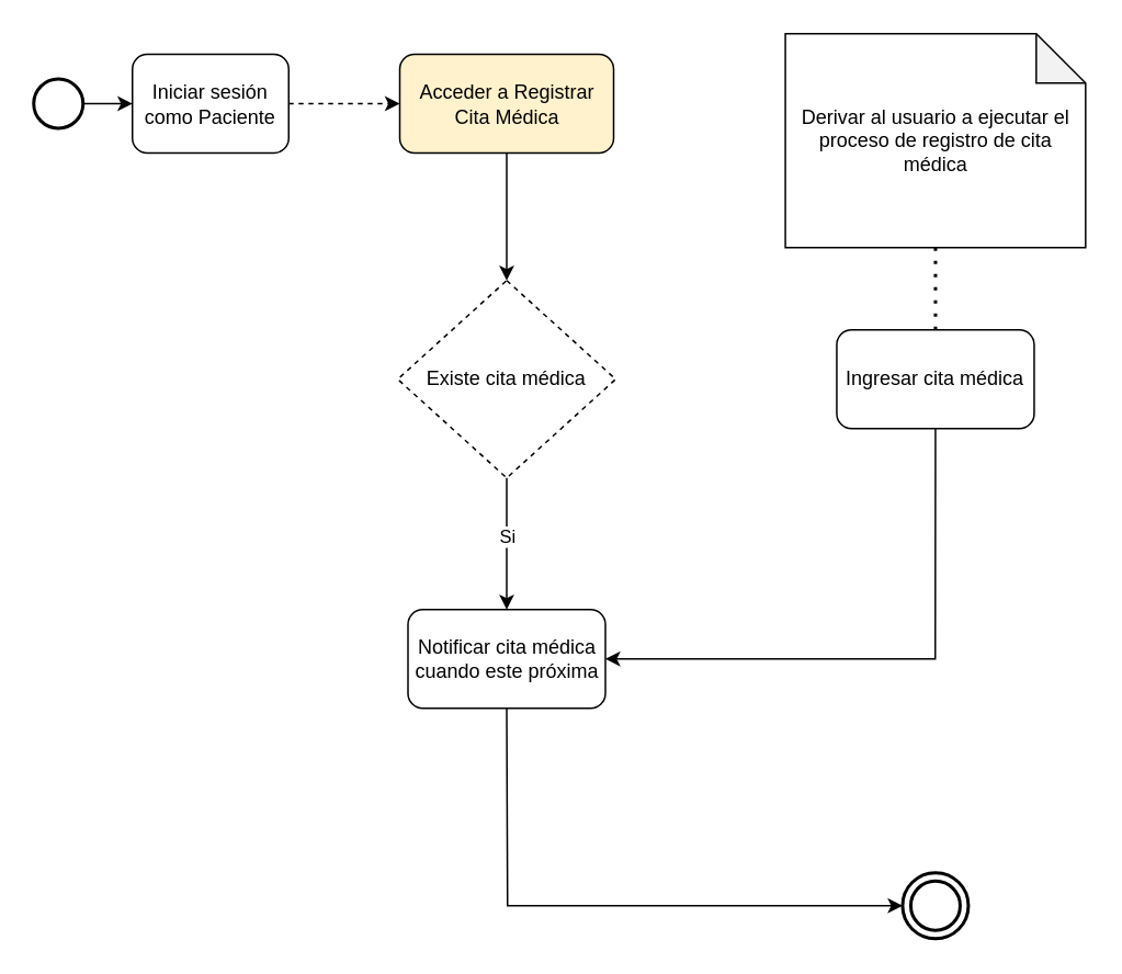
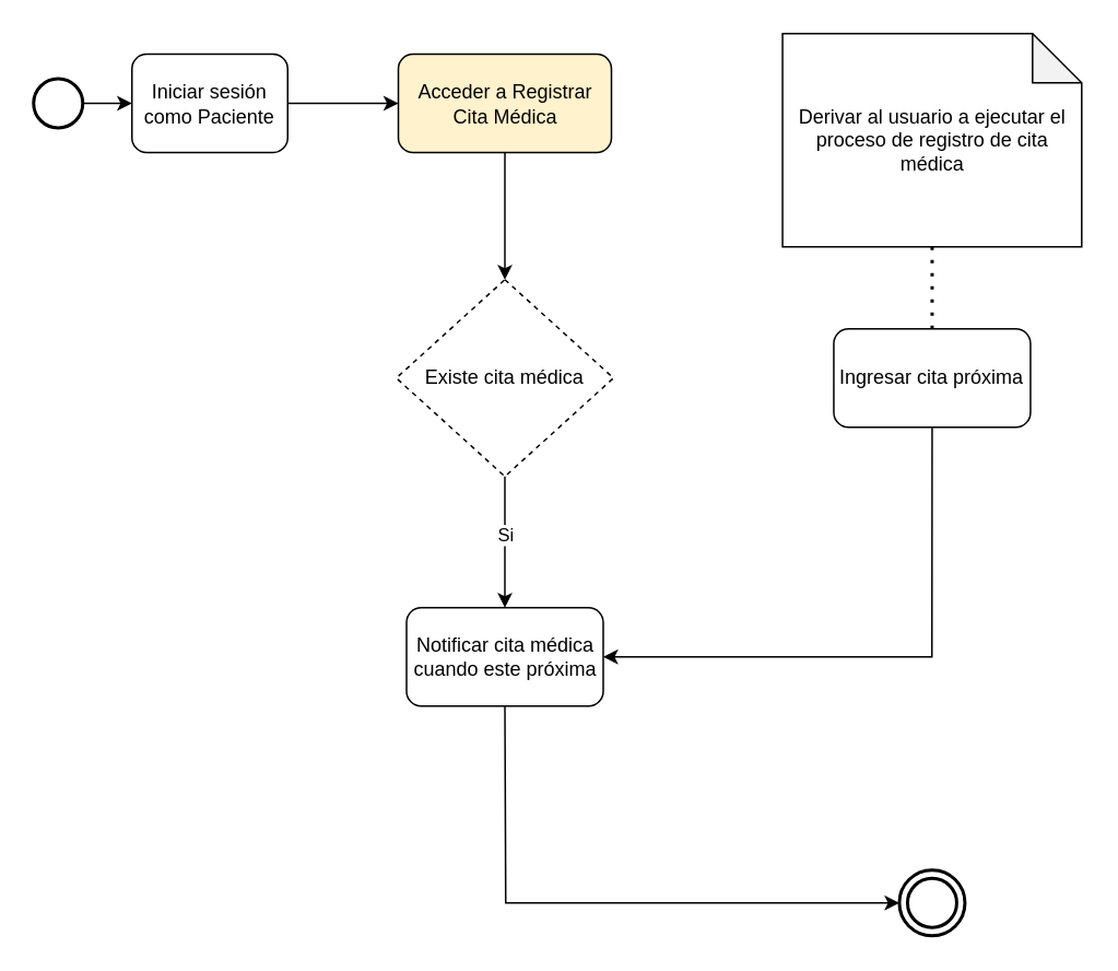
  <mxCell id="0" />
  <mxCell id="1" parent="0" />
  <mxCell id="2" value="" style="strokeWidth=2;html=1;shape=mxgraph.flowchart.start_2;whiteSpace=wrap;" vertex="1" parent="1"><mxGeometry x="20" y="47.5" width="30" height="30" as="geometry" /></mxCell>
  <mxCell id="3" value="" style="ellipse;shape=doubleEllipse;whiteSpace=wrap;html=1;aspect=fixed;perimeterSpacing=0;strokeWidth=2;" vertex="1" parent="1"><mxGeometry x="548.13" y="530" width="40" height="40" as="geometry" /></mxCell>
  <mxCell id="4" value="Iniciar sesión como Paciente" style="rounded=1;whiteSpace=wrap;html=1;" vertex="1" parent="1"><mxGeometry x="80" y="32.5" width="95" height="60" as="geometry" /></mxCell>
  <mxCell id="5" value="" style="endArrow=classic;html=1;rounded=0;exitX=1;exitY=0.5;exitDx=0;exitDy=0;exitPerimeter=0;entryX=0;entryY=0.5;entryDx=0;entryDy=0;" edge="1" parent="1" source="2" target="4"><mxGeometry width="50" height="50" relative="1" as="geometry"><mxPoint x="170" y="352.5" as="sourcePoint" /><mxPoint x="220" y="302.5" as="targetPoint" /></mxGeometry></mxCell>
- <mxCell id="6" value="" style="endArrow=classic;html=1;rounded=0;exitX=1;exitY=0.5;exitDx=0;exitDy=0;entryX=0;entryY=0.5;entryDx=0;entryDy=0;dashed=1;" edge="1" parent="1" source="4" target="13"><mxGeometry width="50" height="50" relative="1" as="geometry"><mxPoint x="70" y="87.5" as="sourcePoint" /><mxPoint x="120" y="87.5" as="targetPoint" /></mxGeometry></mxCell>
+ <mxCell id="6" value="" style="endArrow=classic;html=1;rounded=0;exitX=1;exitY=0.5;exitDx=0;exitDy=0;entryX=0;entryY=0.5;entryDx=0;entryDy=0;" edge="1" parent="1" source="4" target="13"><mxGeometry width="50" height="50" relative="1" as="geometry"><mxPoint x="70" y="87.5" as="sourcePoint" /><mxPoint x="120" y="87.5" as="targetPoint" /></mxGeometry></mxCell>
  <mxCell id="7" value="Existe cita médica" style="rhombus;whiteSpace=wrap;html=1;dashed=1;" vertex="1" parent="1"><mxGeometry x="241.25" y="170" width="132.5" height="120" as="geometry" /></mxCell>
- <mxCell id="8" value="Ingresar cita médica" style="rounded=1;whiteSpace=wrap;html=1;" vertex="1" parent="1"><mxGeometry x="508.13" y="200" width="120" height="60" as="geometry" /></mxCell>
+ <mxCell id="8" value="Ingresar cita próxima" style="rounded=1;whiteSpace=wrap;html=1;" vertex="1" parent="1"><mxGeometry x="508.13" y="200" width="120" height="60" as="geometry" /></mxCell>
  <mxCell id="9" value="" style="endArrow=classic;html=1;rounded=0;exitX=0.5;exitY=1;exitDx=0;exitDy=0;entryX=0.5;entryY=0;entryDx=0;entryDy=0;" edge="1" parent="1" source="7" target="11"><mxGeometry width="50" height="50" relative="1" as="geometry"><mxPoint x="340" y="117.5" as="sourcePoint" /><mxPoint x="307.5" y="400" as="targetPoint" /><Array as="points" /></mxGeometry></mxCell>
  <mxCell id="10" value="Si" style="edgeLabel;html=1;align=center;verticalAlign=middle;resizable=0;points=[];" vertex="1" connectable="0" parent="9"><mxGeometry x="-0.427" y="1" relative="1" as="geometry"><mxPoint x="-1" y="12" as="offset" /></mxGeometry></mxCell>
  <mxCell id="11" value="Notificar cita médica cuando este próxima" style="rounded=1;whiteSpace=wrap;html=1;" vertex="1" parent="1"><mxGeometry x="247.5" y="370" width="120" height="60" as="geometry" /></mxCell>
  <mxCell id="12" value="Derivar al usuario a ejecutar el proceso de registro de cita médica" style="shape=note;whiteSpace=wrap;html=1;backgroundOutline=1;darkOpacity=0.05;" vertex="1" parent="1"><mxGeometry x="476.88" y="20" width="182.5" height="130" as="geometry" /></mxCell>
  <mxCell id="13" value="Acceder a Registrar Cita Médica" style="rounded=1;whiteSpace=wrap;html=1;fillColor=#fff2cc;" vertex="1" parent="1"><mxGeometry x="242.5" y="32.5" width="130" height="60" as="geometry" /></mxCell>
  <mxCell id="14" value="" style="endArrow=classic;html=1;rounded=0;entryX=0.5;entryY=0;entryDx=0;entryDy=0;exitX=0.5;exitY=1;exitDx=0;exitDy=0;" edge="1" parent="1" source="13" target="7"><mxGeometry width="50" height="50" relative="1" as="geometry"><mxPoint x="250" y="97.5" as="sourcePoint" /><mxPoint x="307.5" y="117.5" as="targetPoint" /><Array as="points" /></mxGeometry></mxCell>
  <mxCell id="15" value="" style="endArrow=none;dashed=1;html=1;dashPattern=1 3;strokeWidth=2;rounded=0;exitX=0.5;exitY=0;exitDx=0;exitDy=0;" edge="1" parent="1" source="8" target="12"><mxGeometry width="50" height="50" relative="1" as="geometry"><mxPoint x="410" y="127.5" as="sourcePoint" /><mxPoint x="460" y="77.5" as="targetPoint" /></mxGeometry></mxCell>
  <mxCell id="16" value="" style="endArrow=classic;html=1;rounded=0;entryX=1;entryY=0.5;entryDx=0;entryDy=0;exitX=0.5;exitY=1;exitDx=0;exitDy=0;" edge="1" parent="1" source="8" target="11"><mxGeometry width="50" height="50" relative="1" as="geometry"><mxPoint x="573.13" y="270" as="sourcePoint" /><mxPoint x="372.5" y="440" as="targetPoint" /><Array as="points"><mxPoint x="568" y="400" /><mxPoint x="510" y="400" /></Array></mxGeometry></mxCell>
  <mxCell id="17" value="" style="endArrow=classic;html=1;rounded=0;exitX=0.5;exitY=1;exitDx=0;exitDy=0;entryX=0;entryY=0.5;entryDx=0;entryDy=0;" edge="1" parent="1" source="11" target="3"><mxGeometry width="50" height="50" relative="1" as="geometry"><mxPoint x="318" y="400" as="sourcePoint" /><mxPoint x="410" y="670" as="targetPoint" /><Array as="points"><mxPoint x="308" y="550" /></Array></mxGeometry></mxCell>
